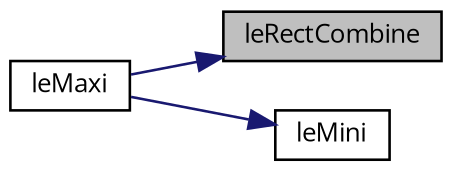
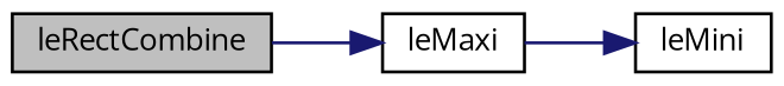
  digraph {
    fontname="Open Sans"
    rankdir=LR
    node [color=black fillcolor=white fontname="Open Sans" fontsize=10 shape=record style=filled]
    edge [color=midnightblue fontname="Open Sans" fontsize=10 labelfontname=Helvetica labelfontsize=10 style=solid]
    n1 [fillcolor=grey75 fontcolor=black height=0.2 label=leRectCombine width=0.4]
    n2 [height=0.2 label=leMaxi width=0.4]
    n3 [height=0.2 label=leMini width=0.4]
-   n2 -> n1
+   n1 -> n2
    n2 -> n3
  }
